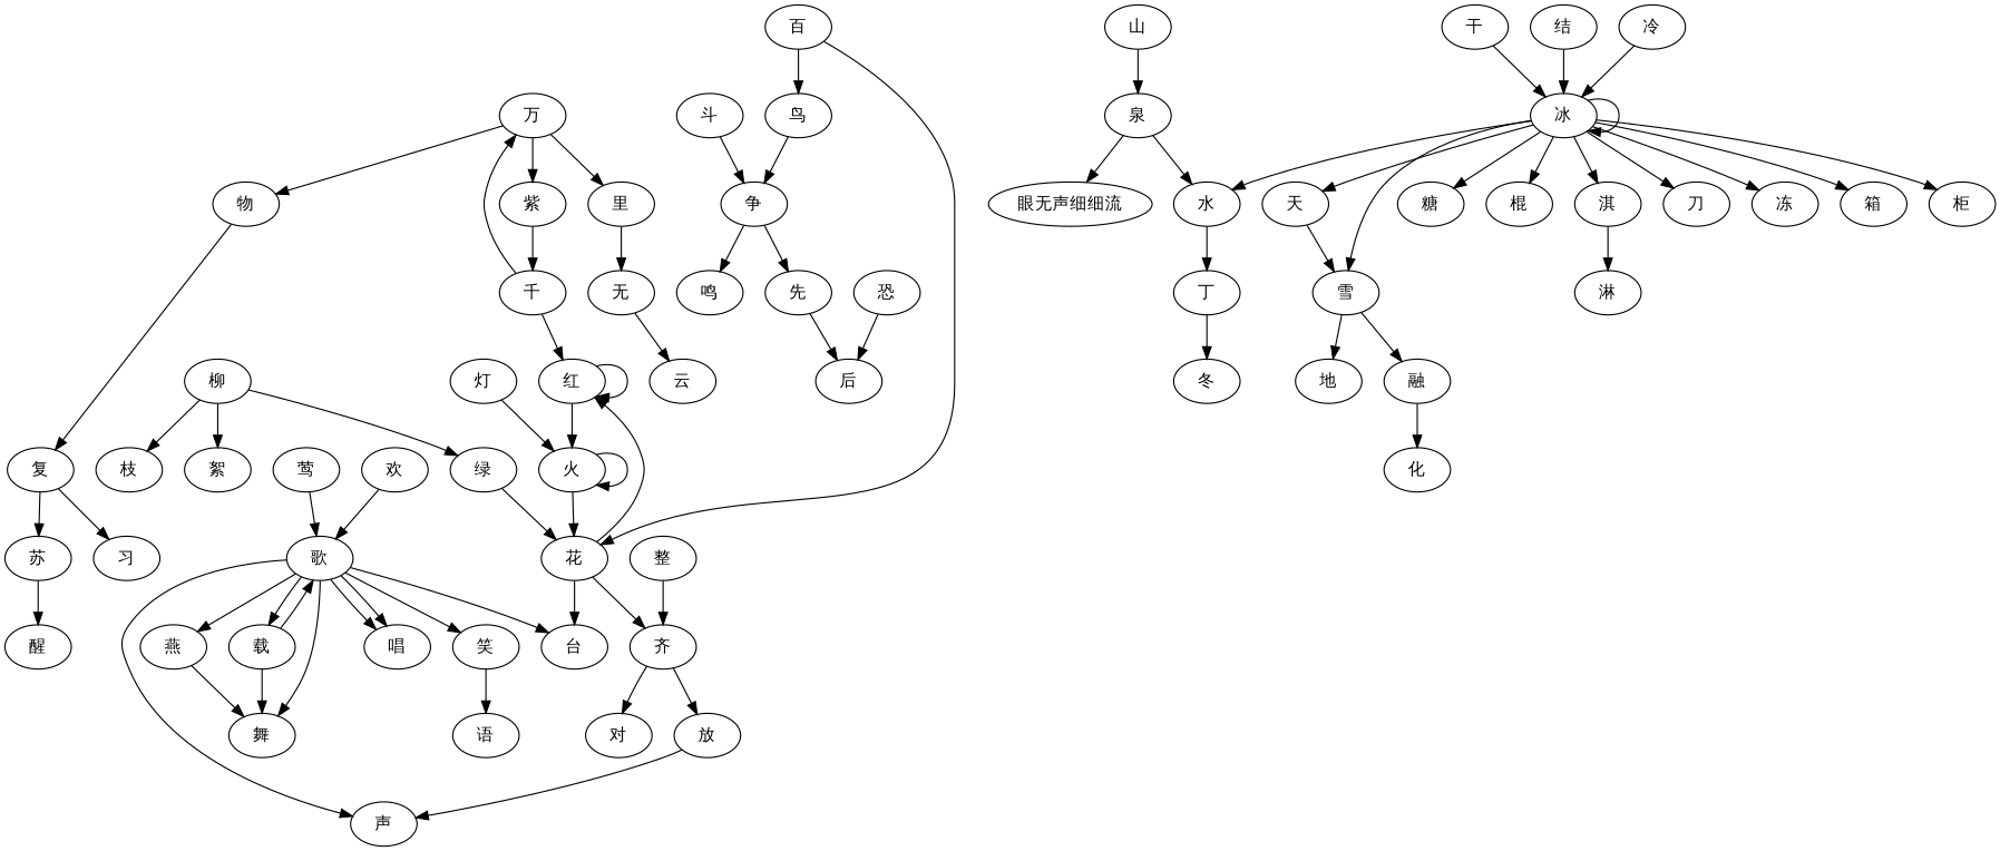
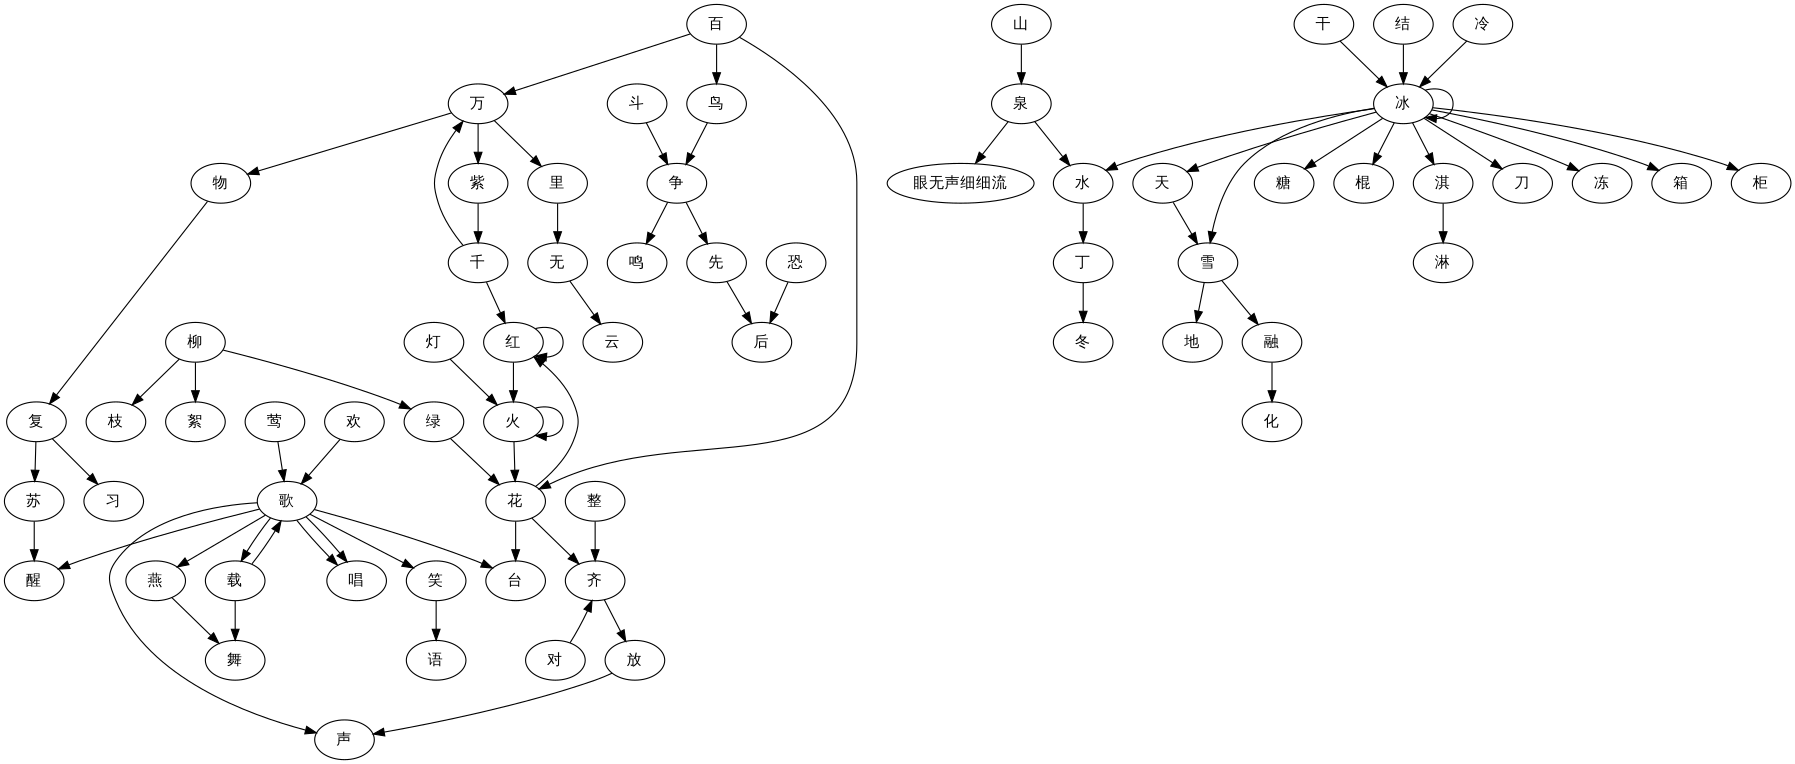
  digraph {
    fontname="Liberation Mono"
    node [fontname="Liberation Mono"]
    edge [fontname="Liberation Mono"]
    "万"
    "物"
    "紫"
    "里"
    "复"
    "千"
    "无"
    "苏"
    "习"
    "醒"
    "柳"
    "枝"
    "绿"
    "絮"
    "花"
    "歌"
    "舞"
    "唱"
    "声"
    "笑"
    "燕"
    "台"
    "载"
    "语"
    "冰"
    "天"
    "雪"
    "糖"
    "棍"
    "淇"
    "刀"
    "冻"
    "水"
    "箱"
    "柜"
    "地"
    "融"
    "淋"
    "丁"
    "泉"
    "眼无声细细流"
    "冬"
    "百"
    "鸟"
    "齐"
    "红"
    "争"
    "放"
    "鸣"
    "先"
    "后"
    "火"
    "云"
    "灯"
    "欢"
    "莺"
    "化"
    "干"
    "结"
    "冷"
    "山"
    "整"
    "对"
    "斗"
    "恐"
    "万" -> "物"
    "万" -> "紫"
    "万" -> "里"
    "物" -> "复"
    "紫" -> "千"
    "里" -> "无"
    "复" -> "苏"
    "复" -> "习"
    "千" -> "万"
    "千" -> "红"
    "无" -> "云"
    "苏" -> "醒"
    "柳" -> "枝"
    "柳" -> "绿"
    "柳" -> "絮"
    "绿" -> "花"
    "花" -> "台"
    "花" -> "齐"
    "花" -> "红"
-   "歌" -> "舞"
+   "歌" -> "醒"
    "歌" -> "唱"
    "歌" -> "唱"
    "歌" -> "声"
    "歌" -> "笑"
    "歌" -> "燕"
    "歌" -> "台"
    "歌" -> "载"
    "笑" -> "语"
    "燕" -> "舞"
    "载" -> "歌"
    "载" -> "舞"
    "冰" -> "冰"
    "冰" -> "天"
    "冰" -> "雪"
    "冰" -> "糖"
    "冰" -> "棍"
    "冰" -> "淇"
    "冰" -> "刀"
    "冰" -> "冻"
    "冰" -> "水"
    "冰" -> "箱"
    "冰" -> "柜"
    "天" -> "雪"
    "雪" -> "地"
    "雪" -> "融"
    "淇" -> "淋"
    "水" -> "丁"
    "融" -> "化"
    "丁" -> "冬"
    "泉" -> "水"
    "泉" -> "眼无声细细流"
+   "百" -> "万"
    "百" -> "花"
    "百" -> "鸟"
    "鸟" -> "争"
    "齐" -> "放"
    "红" -> "红"
    "红" -> "火"
    "争" -> "鸣"
    "争" -> "先"
    "放" -> "声"
    "先" -> "后"
    "火" -> "花"
    "火" -> "火"
    "灯" -> "火"
    "欢" -> "歌"
    "莺" -> "歌"
    "干" -> "冰"
    "结" -> "冰"
    "冷" -> "冰"
    "山" -> "泉"
    "整" -> "齐"
-   "齐" -> "对"
+   "对" -> "齐"
    "斗" -> "争"
    "恐" -> "后"
  }
